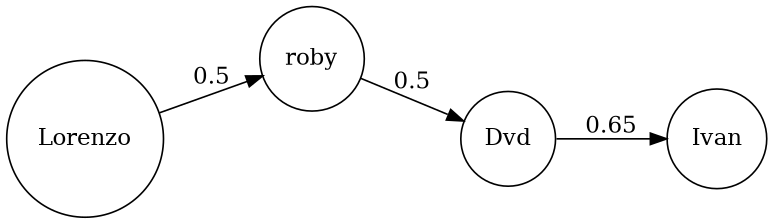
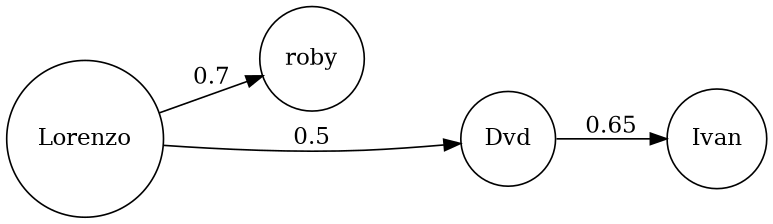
  digraph {
    rankdir=LR
    node [shape=circle]
    Lorenzo
    roby
    Dvd
    Ivan
-   Lorenzo -> roby [label=0.5]
-   roby -> Dvd [label=0.5]
+   Lorenzo -> roby [label=0.7]
+   Lorenzo -> Dvd [label=0.5]
    Dvd -> Ivan [label=0.65]
  }
